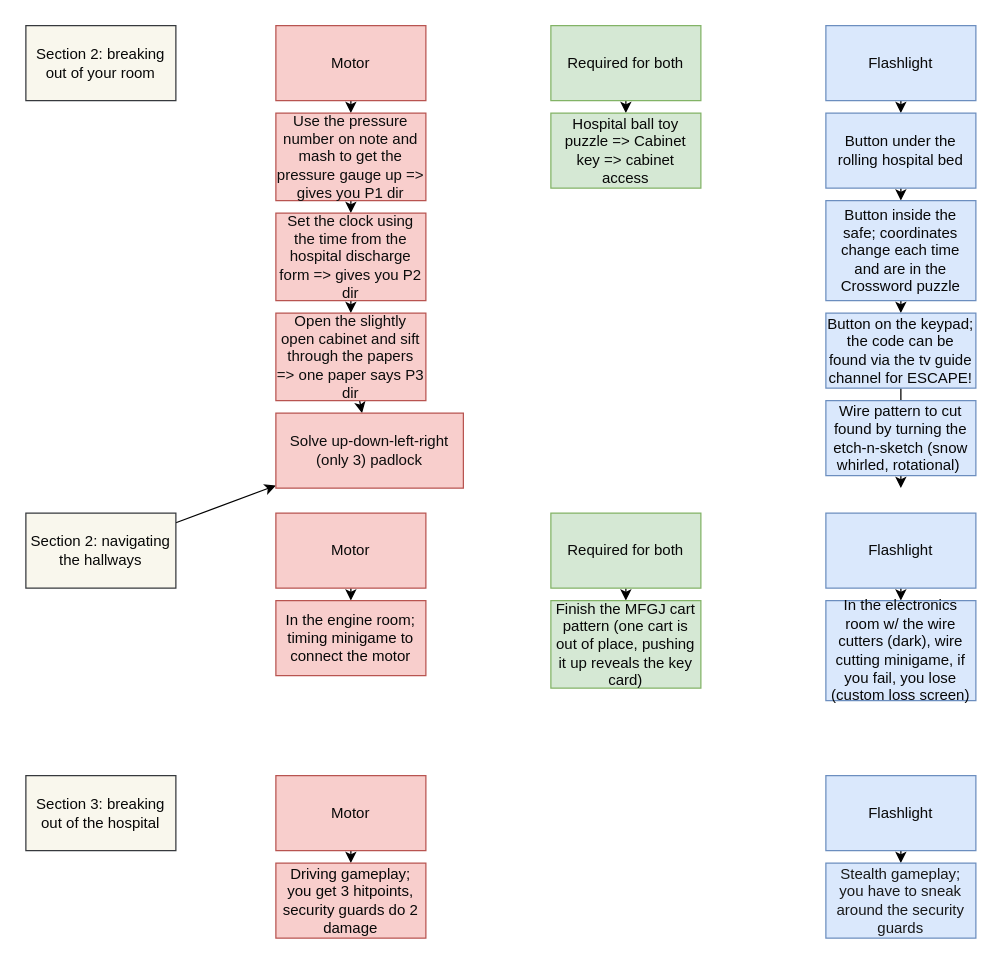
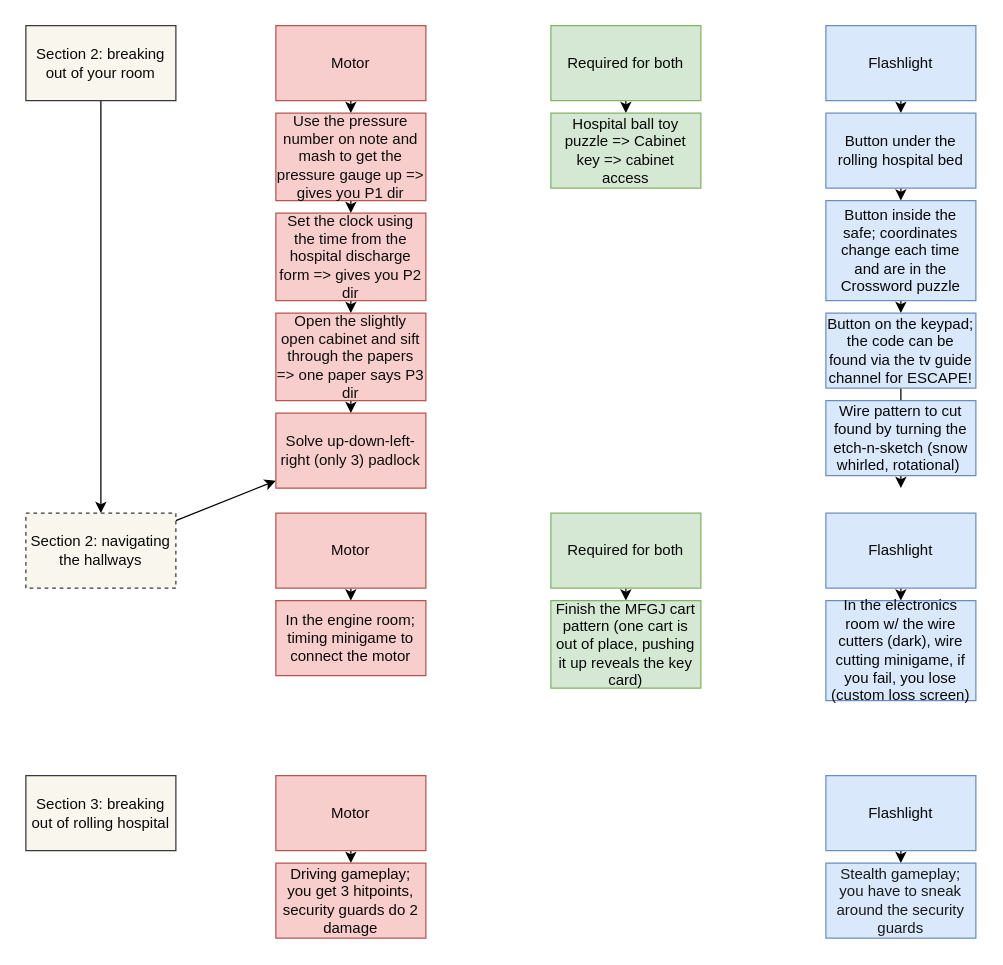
  <mxCell id="0" />
  <mxCell id="1" parent="0" />
+ <mxCell id="2" value="" style="edgeStyle=none;html=1;fontColor=#080808;" parent="1" source="3" target="5" edge="1"><mxGeometry relative="1" as="geometry" /></mxCell>
  <mxCell id="3" value="&lt;font color=&quot;#080808&quot;&gt;Section 2: breaking out of your room&lt;/font&gt;" style="whiteSpace=wrap;html=1;fillColor=#f9f7ed;strokeColor=#36393d;" parent="1" vertex="1"><mxGeometry y="20" width="120" height="60" as="geometry" x="20" /></mxCell>
  <mxCell id="4" value="" style="edgeStyle=none;html=1;fontColor=#000000;" parent="1" source="5" target="26" edge="1"><mxGeometry relative="1" as="geometry" /></mxCell>
- <mxCell id="5" value="&lt;span style=&quot;color: rgb(8 , 8 , 8)&quot;&gt;Section 2: navigating the hallways&lt;/span&gt;" style="whiteSpace=wrap;html=1;fillColor=#f9f7ed;strokeColor=#36393d;" parent="1" vertex="1"><mxGeometry y="410" width="120" height="60" as="geometry" x="20" /></mxCell>
- <mxCell id="6" value="&lt;span style=&quot;color: rgb(8 , 8 , 8)&quot;&gt;Section 3: breaking out of the hospital&lt;/span&gt;" style="whiteSpace=wrap;html=1;fillColor=#f9f7ed;strokeColor=#36393d;" parent="1" vertex="1"><mxGeometry y="620" width="120" height="60" as="geometry" x="20" /></mxCell>
+ <mxCell id="5" value="&lt;span style=&quot;color: rgb(8 , 8 , 8)&quot;&gt;Section 2: navigating the hallways&lt;/span&gt;" style="whiteSpace=wrap;html=1;fillColor=#f9f7ed;strokeColor=#36393d;dashed=1;" parent="1" vertex="1"><mxGeometry y="410" width="120" height="60" as="geometry" x="20" /></mxCell>
+ <mxCell id="6" value="&lt;span style=&quot;color: rgb(8 , 8 , 8)&quot;&gt;Section 3: breaking out of rolling hospital&lt;/span&gt;" style="whiteSpace=wrap;html=1;fillColor=#f9f7ed;strokeColor=#36393d;" parent="1" vertex="1"><mxGeometry y="620" width="120" height="60" as="geometry" x="20" /></mxCell>
  <mxCell id="7" value="" style="edgeStyle=none;html=1;fontColor=#000000;" parent="1" source="8" target="15" edge="1"><mxGeometry relative="1" as="geometry" /></mxCell>
  <mxCell id="8" value="&lt;font color=&quot;#080808&quot;&gt;Motor&lt;/font&gt;" style="whiteSpace=wrap;html=1;fillColor=#f8cecc;strokeColor=#b85450;" parent="1" vertex="1"><mxGeometry x="220" y="20" width="120" height="60" as="geometry" /></mxCell>
  <mxCell id="9" value="" style="edgeStyle=none;html=1;fontColor=#000000;" parent="1" source="10" target="17" edge="1"><mxGeometry relative="1" as="geometry" /></mxCell>
  <mxCell id="10" value="&lt;font color=&quot;#080808&quot;&gt;Flashlight&lt;/font&gt;" style="whiteSpace=wrap;html=1;fillColor=#dae8fc;strokeColor=#6c8ebf;" parent="1" vertex="1"><mxGeometry x="660" y="20" width="120" height="60" as="geometry" /></mxCell>
  <mxCell id="11" value="" style="edgeStyle=none;html=1;fontColor=#000000;" parent="1" source="12" target="13" edge="1"><mxGeometry relative="1" as="geometry" /></mxCell>
  <mxCell id="12" value="&lt;font color=&quot;#080808&quot;&gt;Required for both&lt;/font&gt;" style="whiteSpace=wrap;html=1;fillColor=#d5e8d4;strokeColor=#82b366;" parent="1" vertex="1"><mxGeometry x="440" y="20" width="120" height="60" as="geometry" /></mxCell>
  <mxCell id="13" value="&lt;span style=&quot;color: rgb(8 , 8 , 8)&quot;&gt;Hospital ball toy puzzle =&amp;gt; Cabinet key =&amp;gt; cabinet access&lt;/span&gt;" style="whiteSpace=wrap;html=1;fillColor=#d5e8d4;strokeColor=#82b366;" parent="1" vertex="1"><mxGeometry x="440" y="90" width="120" height="60" as="geometry" /></mxCell>
  <mxCell id="14" value="" style="edgeStyle=none;html=1;fontColor=#000000;" parent="1" source="15" target="23" edge="1"><mxGeometry relative="1" as="geometry" /></mxCell>
  <mxCell id="15" value="&lt;span style=&quot;color: rgb(13 , 13 , 13)&quot;&gt;Use the pressure number on note and mash to get the pressure gauge up =&amp;gt; gives you P1 dir&lt;/span&gt;" style="whiteSpace=wrap;html=1;fillColor=#f8cecc;strokeColor=#b85450;" parent="1" vertex="1"><mxGeometry x="220" y="90" width="120" height="70" as="geometry" /></mxCell>
  <mxCell id="16" value="" style="edgeStyle=none;html=1;fontColor=#000000;" parent="1" source="17" target="19" edge="1"><mxGeometry relative="1" as="geometry" /></mxCell>
  <mxCell id="17" value="&lt;font color=&quot;#080808&quot;&gt;Button under the rolling hospital bed&lt;/font&gt;" style="whiteSpace=wrap;html=1;fillColor=#dae8fc;strokeColor=#6c8ebf;" parent="1" vertex="1"><mxGeometry x="660" y="90" width="120" height="60" as="geometry" /></mxCell>
  <mxCell id="18" value="" style="edgeStyle=none;html=1;fontColor=#000000;" parent="1" source="19" target="21" edge="1"><mxGeometry relative="1" as="geometry" /></mxCell>
  <mxCell id="19" value="&lt;font color=&quot;#080808&quot;&gt;Button inside the safe; coordinates change each time and are in the Crossword puzzle&lt;/font&gt;" style="whiteSpace=wrap;html=1;fillColor=#dae8fc;strokeColor=#6c8ebf;" parent="1" vertex="1"><mxGeometry x="660" y="160" width="120" height="80" as="geometry" /></mxCell>
  <mxCell id="20" value="" style="edgeStyle=none;html=1;fontColor=#0D0D0D;" parent="1" source="21" edge="1"><mxGeometry relative="1" as="geometry"><mxPoint x="720" y="390" as="targetPoint" /></mxGeometry></mxCell>
  <mxCell id="21" value="&lt;span style=&quot;color: rgb(8 , 8 , 8)&quot;&gt;Button on the keypad; the code can be found via the tv guide channel for ESCAPE!&lt;/span&gt;" style="whiteSpace=wrap;html=1;fillColor=#dae8fc;strokeColor=#6c8ebf;" parent="1" vertex="1"><mxGeometry x="660" y="250" width="120" height="60" as="geometry" /></mxCell>
  <mxCell id="22" value="" style="edgeStyle=none;html=1;fontColor=#0D0D0D;" parent="1" source="23" target="25" edge="1"><mxGeometry relative="1" as="geometry" /></mxCell>
  <mxCell id="23" value="&lt;font color=&quot;#0d0d0d&quot;&gt;Set the clock using the time from the hospital discharge form =&amp;gt; gives you P2 dir&lt;/font&gt;" style="whiteSpace=wrap;html=1;fillColor=#f8cecc;strokeColor=#b85450;" parent="1" vertex="1"><mxGeometry x="220" y="170" width="120" height="70" as="geometry" /></mxCell>
  <mxCell id="24" value="" style="edgeStyle=none;html=1;fontColor=#0D0D0D;" parent="1" source="25" target="26" edge="1"><mxGeometry relative="1" as="geometry" /></mxCell>
  <mxCell id="25" value="&lt;span style=&quot;color: rgb(13 , 13 , 13)&quot;&gt;Open the slightly open cabinet and sift through the papers =&amp;gt; one paper says P3 dir&lt;/span&gt;" style="whiteSpace=wrap;html=1;fillColor=#f8cecc;strokeColor=#b85450;" parent="1" vertex="1"><mxGeometry x="220" y="250" width="120" height="70" as="geometry" /></mxCell>
- <mxCell id="26" value="&lt;span style=&quot;color: rgb(13 , 13 , 13)&quot;&gt;Solve up-down-left-right (only 3) padlock&lt;/span&gt;" style="whiteSpace=wrap;html=1;fillColor=#f8cecc;strokeColor=#b85450;" parent="1" vertex="1"><mxGeometry x="220" y="330" width="150" height="60" as="geometry" /></mxCell>
+ <mxCell id="26" value="&lt;span style=&quot;color: rgb(13 , 13 , 13)&quot;&gt;Solve up-down-left-right (only 3) padlock&lt;/span&gt;" style="whiteSpace=wrap;html=1;fillColor=#f8cecc;strokeColor=#b85450;" parent="1" vertex="1"><mxGeometry x="220" y="330" width="120" height="60" as="geometry" /></mxCell>
  <mxCell id="27" value="" style="edgeStyle=none;html=1;fontColor=#0D0D0D;" parent="1" target="33" edge="1"><mxGeometry relative="1" as="geometry"><mxPoint x="280" y="470" as="sourcePoint" /></mxGeometry></mxCell>
  <mxCell id="28" value="&lt;font color=&quot;#080808&quot;&gt;Motor&lt;/font&gt;" style="whiteSpace=wrap;html=1;fillColor=#f8cecc;strokeColor=#b85450;" parent="1" vertex="1"><mxGeometry x="220" y="410" width="120" height="60" as="geometry" /></mxCell>
  <mxCell id="29" value="" style="edgeStyle=none;html=1;fontColor=#0A0A0A;" parent="1" target="36" edge="1"><mxGeometry relative="1" as="geometry"><mxPoint x="500" y="470" as="sourcePoint" /></mxGeometry></mxCell>
  <mxCell id="30" value="&lt;font color=&quot;#080808&quot;&gt;Required for both&lt;/font&gt;" style="whiteSpace=wrap;html=1;fillColor=#d5e8d4;strokeColor=#82b366;" parent="1" vertex="1"><mxGeometry x="440" y="410" width="120" height="60" as="geometry" /></mxCell>
  <mxCell id="31" value="" style="edgeStyle=none;html=1;fontColor=#0D0D0D;" parent="1" edge="1"><mxGeometry relative="1" as="geometry"><mxPoint x="720" y="470" as="sourcePoint" /><mxPoint x="720" y="480" as="targetPoint" /></mxGeometry></mxCell>
  <mxCell id="32" value="&lt;font color=&quot;#080808&quot;&gt;Flashlight&lt;/font&gt;" style="whiteSpace=wrap;html=1;fillColor=#dae8fc;strokeColor=#6c8ebf;" parent="1" vertex="1"><mxGeometry x="660" y="410" width="120" height="60" as="geometry" /></mxCell>
  <mxCell id="33" value="&lt;font color=&quot;#080808&quot;&gt;In the engine room; timing minigame to connect the motor&lt;/font&gt;" style="whiteSpace=wrap;html=1;fillColor=#f8cecc;strokeColor=#b85450;" parent="1" vertex="1"><mxGeometry x="220" y="480" width="120" height="60" as="geometry" /></mxCell>
  <mxCell id="34" value="&lt;font color=&quot;#080808&quot;&gt;In the electronics room w/ the wire cutters (dark), wire cutting minigame, if you fail, you lose (custom loss screen)&lt;/font&gt;" style="whiteSpace=wrap;html=1;fillColor=#dae8fc;strokeColor=#6c8ebf;" parent="1" vertex="1"><mxGeometry x="660" y="480" width="120" height="80" as="geometry" /></mxCell>
  <mxCell id="35" value="&lt;font color=&quot;#080808&quot;&gt;Wire pattern to cut found by turning the etch-n-sketch (snow whirled, rotational)&amp;nbsp;&lt;/font&gt;" style="whiteSpace=wrap;html=1;fillColor=#dae8fc;strokeColor=#6c8ebf;" parent="1" vertex="1"><mxGeometry x="660" y="320" width="120" height="60" as="geometry" /></mxCell>
  <mxCell id="36" value="&lt;font color=&quot;#080808&quot;&gt;Finish the MFGJ cart pattern (one cart is out of place, pushing it up reveals the key card)&lt;/font&gt;" style="whiteSpace=wrap;html=1;fillColor=#d5e8d4;strokeColor=#82b366;" parent="1" vertex="1"><mxGeometry x="440" y="480" width="120" height="70" as="geometry" /></mxCell>
  <mxCell id="37" value="" style="edgeStyle=none;html=1;fontColor=#0A0A0A;" parent="1" source="38" target="41" edge="1"><mxGeometry relative="1" as="geometry" /></mxCell>
  <mxCell id="38" value="&lt;font color=&quot;#080808&quot;&gt;Motor&lt;/font&gt;" style="whiteSpace=wrap;html=1;fillColor=#f8cecc;strokeColor=#b85450;" parent="1" vertex="1"><mxGeometry x="220" y="620" width="120" height="60" as="geometry" /></mxCell>
  <mxCell id="39" value="" style="edgeStyle=none;html=1;fontColor=#0A0A0A;" parent="1" source="40" target="42" edge="1"><mxGeometry relative="1" as="geometry" /></mxCell>
  <mxCell id="40" value="&lt;font color=&quot;#080808&quot;&gt;Flashlight&lt;/font&gt;" style="whiteSpace=wrap;html=1;fillColor=#dae8fc;strokeColor=#6c8ebf;" parent="1" vertex="1"><mxGeometry x="660" y="620" width="120" height="60" as="geometry" /></mxCell>
  <mxCell id="41" value="&lt;span style=&quot;color: rgb(8 , 8 , 8)&quot;&gt;Driving gameplay; you get 3 hitpoints, security guards do 2 damage&lt;/span&gt;" style="whiteSpace=wrap;html=1;fillColor=#f8cecc;strokeColor=#b85450;" parent="1" vertex="1"><mxGeometry x="220" y="690" width="120" height="60" as="geometry" /></mxCell>
  <mxCell id="42" value="&lt;font color=&quot;#191919&quot;&gt;Stealth gameplay; you have to sneak around the security guards&lt;/font&gt;" style="whiteSpace=wrap;html=1;fillColor=#dae8fc;strokeColor=#6c8ebf;" parent="1" vertex="1"><mxGeometry x="660" y="690" width="120" height="60" as="geometry" /></mxCell>
